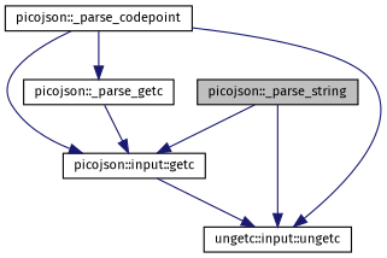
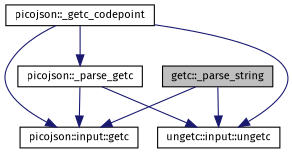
  digraph {
    fontname="Fira Sans"
    rankdir=TB
    node [color=black fillcolor=white fontname="Fira Sans" fontsize=10 shape=record style=filled]
    edge [color=midnightblue fontname="Fira Sans" fontsize=10 labelfontname=Helvetica labelfontsize=10 style=solid]
-   n1 [fillcolor=grey75 fontcolor=black height=0.2 label="picojson::_parse_string" width=0.4]
+   n1 [fillcolor=grey75 fontcolor=black height=0.2 label="getc::_parse_string" width=0.4]
    n2 [height=0.2 label="picojson::input::getc" width=0.4]
    n3 [height=0.2 label="ungetc::input::ungetc" width=0.4]
-   n4 [height=0.2 label="picojson::_parse_codepoint" width=0.4]
+   n4 [height=0.2 label="picojson::_getc_codepoint" width=0.4]
    n5 [height=0.2 label="picojson::_parse_getc" width=0.4]
    n1 -> n2
    n1 -> n3
    n4 -> n2
    n4 -> n3
    n4 -> n5
    n5 -> n2
-   n2 -> n3
+   n5 -> n3
  }
